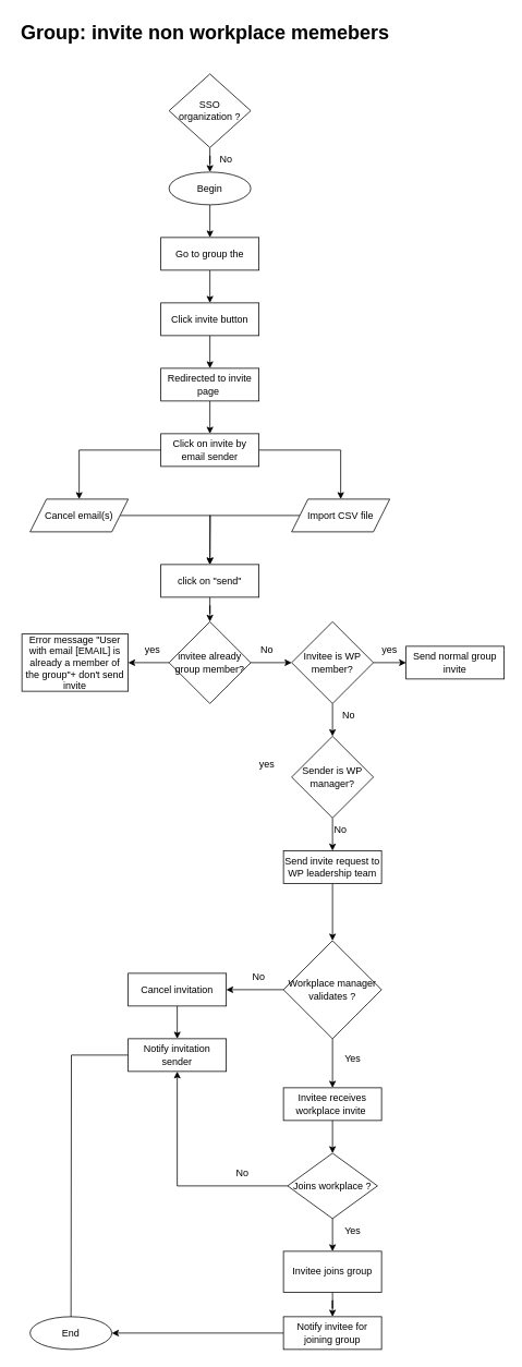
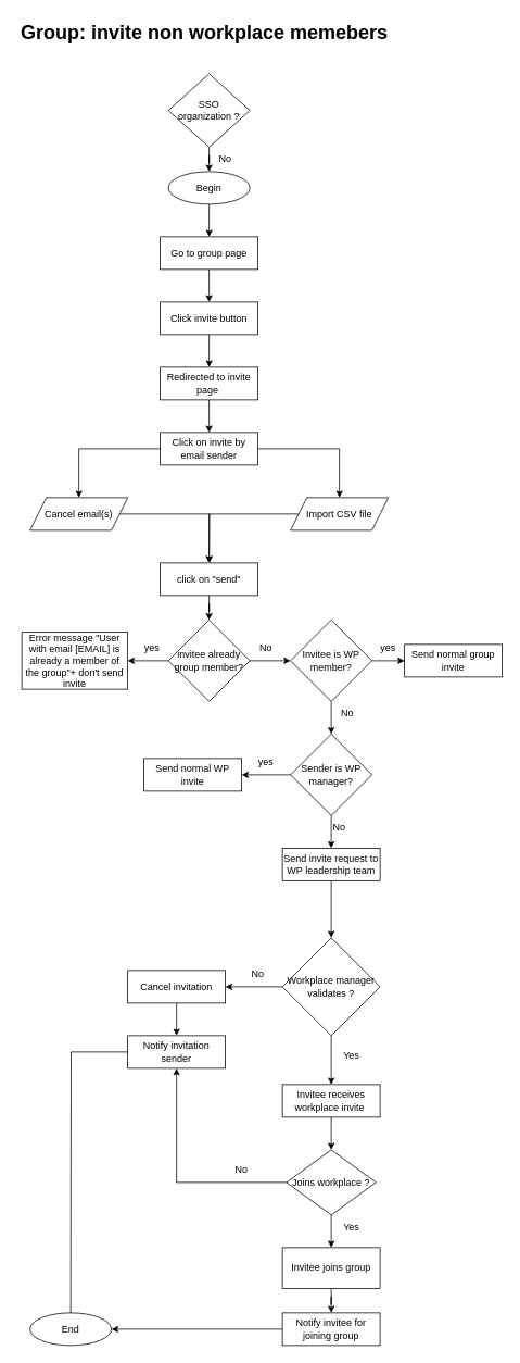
  <mxCell id="0" />
  <mxCell id="1" parent="0" />
  <mxCell id="2" value="" style="edgeStyle=orthogonalEdgeStyle;rounded=0;orthogonalLoop=1;jettySize=auto;html=1;" parent="1" source="3" target="5" edge="1"><mxGeometry relative="1" as="geometry" /></mxCell>
  <mxCell id="3" value="Begin" style="ellipse;whiteSpace=wrap;html=1;" parent="1" vertex="1"><mxGeometry x="206" y="210" width="100" height="40" as="geometry" /></mxCell>
  <mxCell id="4" value="" style="edgeStyle=orthogonalEdgeStyle;rounded=0;orthogonalLoop=1;jettySize=auto;html=1;" parent="1" source="5" target="7" edge="1"><mxGeometry relative="1" as="geometry" /></mxCell>
- <mxCell id="5" value="Go to group the" style="rounded=0;whiteSpace=wrap;html=1;" parent="1" vertex="1"><mxGeometry x="196" y="290" width="120" height="40" as="geometry" /></mxCell>
+ <mxCell id="5" value="Go to group page" style="rounded=0;whiteSpace=wrap;html=1;" parent="1" vertex="1"><mxGeometry x="196" y="290" width="120" height="40" as="geometry" /></mxCell>
  <mxCell id="6" value="" style="edgeStyle=orthogonalEdgeStyle;rounded=0;orthogonalLoop=1;jettySize=auto;html=1;" parent="1" source="7" target="9" edge="1"><mxGeometry relative="1" as="geometry" /></mxCell>
  <mxCell id="7" value="Click invite button" style="rounded=0;whiteSpace=wrap;html=1;" parent="1" vertex="1"><mxGeometry x="196" y="370" width="120" height="40" as="geometry" /></mxCell>
  <mxCell id="8" value="" style="edgeStyle=orthogonalEdgeStyle;rounded=0;orthogonalLoop=1;jettySize=auto;html=1;" parent="1" source="9" target="10" edge="1"><mxGeometry relative="1" as="geometry" /></mxCell>
  <mxCell id="9" value="Redirected to invite page&amp;nbsp;" style="rounded=0;whiteSpace=wrap;html=1;" parent="1" vertex="1"><mxGeometry x="196" y="450" width="120" height="40" as="geometry" /></mxCell>
  <mxCell id="10" value="Click on invite by email sender" style="rounded=0;whiteSpace=wrap;html=1;" parent="1" vertex="1"><mxGeometry x="196" y="530" width="120" height="40" as="geometry" /></mxCell>
  <mxCell id="11" style="edgeStyle=orthogonalEdgeStyle;rounded=0;orthogonalLoop=1;jettySize=auto;html=1;entryX=0.5;entryY=0;entryDx=0;entryDy=0;" parent="1" source="12" edge="1"><mxGeometry relative="1" as="geometry"><mxPoint x="256" y="690" as="targetPoint" /></mxGeometry></mxCell>
  <mxCell id="12" value="Cancel email(s)" style="shape=parallelogram;perimeter=parallelogramPerimeter;whiteSpace=wrap;html=1;fixedSize=1;" parent="1" vertex="1"><mxGeometry x="36" y="610" width="120" height="40" as="geometry" /></mxCell>
  <mxCell id="13" style="edgeStyle=orthogonalEdgeStyle;rounded=0;orthogonalLoop=1;jettySize=auto;html=1;entryX=0.5;entryY=0;entryDx=0;entryDy=0;" parent="1" source="14" target="19" edge="1"><mxGeometry relative="1" as="geometry"><mxPoint x="256" y="690" as="targetPoint" /></mxGeometry></mxCell>
  <mxCell id="14" value="Import CSV file" style="shape=parallelogram;perimeter=parallelogramPerimeter;whiteSpace=wrap;html=1;fixedSize=1;" parent="1" vertex="1"><mxGeometry x="356" y="610" width="120" height="40" as="geometry" /></mxCell>
  <mxCell id="15" value="" style="endArrow=classic;html=1;rounded=0;entryX=0.5;entryY=0;entryDx=0;entryDy=0;exitX=0;exitY=0.5;exitDx=0;exitDy=0;" parent="1" source="10" target="12" edge="1"><mxGeometry width="50" height="50" relative="1" as="geometry"><mxPoint x="226" y="590" as="sourcePoint" /><mxPoint x="276" y="540" as="targetPoint" /><Array as="points"><mxPoint x="96" y="550" /></Array></mxGeometry></mxCell>
  <mxCell id="16" value="" style="endArrow=classic;html=1;rounded=0;exitX=1;exitY=0.5;exitDx=0;exitDy=0;entryX=0.5;entryY=0;entryDx=0;entryDy=0;" parent="1" source="10" target="14" edge="1"><mxGeometry width="50" height="50" relative="1" as="geometry"><mxPoint x="226" y="590" as="sourcePoint" /><mxPoint x="425" y="610" as="targetPoint" /><Array as="points"><mxPoint x="416" y="550" /></Array></mxGeometry></mxCell>
  <mxCell id="17" value="&lt;h1&gt;Group: invite non workplace memebers&lt;/h1&gt;&lt;p&gt;&lt;br&gt;&lt;/p&gt;" style="text;html=1;strokeColor=none;fillColor=none;spacing=5;spacingTop=-20;whiteSpace=wrap;overflow=hidden;rounded=0;" parent="1" vertex="1"><mxGeometry x="20" y="20" width="458.5" height="120" as="geometry" /></mxCell>
  <mxCell id="18" value="" style="edgeStyle=orthogonalEdgeStyle;rounded=0;orthogonalLoop=1;jettySize=auto;html=1;" edge="1" parent="1" source="19" target="22"><mxGeometry relative="1" as="geometry" /></mxCell>
  <mxCell id="19" value="click on &quot;send&quot;" style="rounded=0;whiteSpace=wrap;html=1;" vertex="1" parent="1"><mxGeometry x="196" y="690" width="120" height="40" as="geometry" /></mxCell>
  <mxCell id="20" value="" style="edgeStyle=orthogonalEdgeStyle;rounded=0;orthogonalLoop=1;jettySize=auto;html=1;" edge="1" parent="1" source="22" target="23"><mxGeometry relative="1" as="geometry" /></mxCell>
  <mxCell id="21" value="" style="edgeStyle=orthogonalEdgeStyle;rounded=0;orthogonalLoop=1;jettySize=auto;html=1;" edge="1" parent="1" source="22" target="27"><mxGeometry relative="1" as="geometry" /></mxCell>
  <mxCell id="22" value="invitee already group member?" style="rhombus;whiteSpace=wrap;html=1;" vertex="1" parent="1"><mxGeometry x="206" y="760" width="100" height="100" as="geometry" /></mxCell>
  <mxCell id="23" value="Error message &quot;User with email [EMAIL] is already a member of the group&quot;+ don't send invite" style="rounded=0;whiteSpace=wrap;html=1;" vertex="1" parent="1"><mxGeometry x="26" y="775" width="130" height="70" as="geometry" /></mxCell>
  <mxCell id="24" value="yes" style="text;html=1;strokeColor=none;fillColor=none;align=center;verticalAlign=middle;whiteSpace=wrap;rounded=0;" vertex="1" parent="1"><mxGeometry x="156" y="780" width="60" height="30" as="geometry" /></mxCell>
  <mxCell id="25" value="" style="edgeStyle=orthogonalEdgeStyle;rounded=0;orthogonalLoop=1;jettySize=auto;html=1;" edge="1" parent="1" source="27" target="28"><mxGeometry relative="1" as="geometry" /></mxCell>
  <mxCell id="26" value="" style="edgeStyle=orthogonalEdgeStyle;rounded=0;orthogonalLoop=1;jettySize=auto;html=1;" edge="1" parent="1" source="27" target="34"><mxGeometry relative="1" as="geometry" /></mxCell>
  <mxCell id="27" value="Invitee is WP member?" style="rhombus;whiteSpace=wrap;html=1;" vertex="1" parent="1"><mxGeometry x="356" y="760" width="100" height="100" as="geometry" /></mxCell>
  <mxCell id="28" value="Send normal group invite" style="rounded=0;whiteSpace=wrap;html=1;" vertex="1" parent="1"><mxGeometry x="496" y="790" width="120" height="40" as="geometry" /></mxCell>
  <mxCell id="29" value="" style="edgeStyle=orthogonalEdgeStyle;rounded=0;orthogonalLoop=1;jettySize=auto;html=1;" edge="1" parent="1" source="30" target="42"><mxGeometry relative="1" as="geometry" /></mxCell>
  <mxCell id="30" value="Send invite request to WP leadership team" style="rounded=0;whiteSpace=wrap;html=1;" vertex="1" parent="1"><mxGeometry x="346" y="1040" width="120" height="40" as="geometry" /></mxCell>
  <mxCell id="31" value="No" style="text;html=1;strokeColor=none;fillColor=none;align=center;verticalAlign=middle;whiteSpace=wrap;rounded=0;" vertex="1" parent="1"><mxGeometry x="396" y="860" width="60" height="30" as="geometry" /></mxCell>
+ <mxCell id="32" value="" style="edgeStyle=orthogonalEdgeStyle;rounded=0;orthogonalLoop=1;jettySize=auto;html=1;" edge="1" parent="1" source="34" target="35"><mxGeometry relative="1" as="geometry" /></mxCell>
  <mxCell id="33" value="" style="edgeStyle=orthogonalEdgeStyle;rounded=0;orthogonalLoop=1;jettySize=auto;html=1;" edge="1" parent="1" source="34" target="30"><mxGeometry relative="1" as="geometry" /></mxCell>
  <mxCell id="34" value="Sender is WP manager?" style="rhombus;whiteSpace=wrap;html=1;" vertex="1" parent="1"><mxGeometry x="356" y="900" width="100" height="100" as="geometry" /></mxCell>
+ <mxCell id="35" value="Send normal WP invite" style="rounded=0;whiteSpace=wrap;html=1;" vertex="1" parent="1"><mxGeometry x="176" y="930" width="120" height="40" as="geometry" /></mxCell>
  <mxCell id="36" value="yes" style="text;html=1;strokeColor=none;fillColor=none;align=center;verticalAlign=middle;whiteSpace=wrap;rounded=0;" vertex="1" parent="1"><mxGeometry x="296" y="920" width="60" height="30" as="geometry" /></mxCell>
  <mxCell id="37" value="No" style="text;html=1;strokeColor=none;fillColor=none;align=center;verticalAlign=middle;whiteSpace=wrap;rounded=0;" vertex="1" parent="1"><mxGeometry x="296" y="780" width="60" height="30" as="geometry" /></mxCell>
  <mxCell id="38" value="No" style="text;html=1;strokeColor=none;fillColor=none;align=center;verticalAlign=middle;whiteSpace=wrap;rounded=0;" vertex="1" parent="1"><mxGeometry x="386" y="1000" width="60" height="30" as="geometry" /></mxCell>
  <mxCell id="39" value="yes" style="text;html=1;strokeColor=none;fillColor=none;align=center;verticalAlign=middle;whiteSpace=wrap;rounded=0;" vertex="1" parent="1"><mxGeometry x="446" y="780" width="60" height="30" as="geometry" /></mxCell>
  <mxCell id="40" value="" style="edgeStyle=orthogonalEdgeStyle;rounded=0;orthogonalLoop=1;jettySize=auto;html=1;" edge="1" parent="1" source="42" target="44"><mxGeometry relative="1" as="geometry" /></mxCell>
  <mxCell id="41" value="" style="edgeStyle=orthogonalEdgeStyle;rounded=0;orthogonalLoop=1;jettySize=auto;html=1;" edge="1" parent="1" source="42" target="49"><mxGeometry relative="1" as="geometry" /></mxCell>
  <mxCell id="42" value="Workplace manager validates ?" style="rhombus;whiteSpace=wrap;html=1;" vertex="1" parent="1"><mxGeometry x="346" y="1150" width="120" height="120" as="geometry" /></mxCell>
  <mxCell id="43" value="" style="edgeStyle=orthogonalEdgeStyle;rounded=0;orthogonalLoop=1;jettySize=auto;html=1;" edge="1" parent="1" source="44" target="47"><mxGeometry relative="1" as="geometry" /></mxCell>
  <mxCell id="44" value="Cancel invitation" style="rounded=0;whiteSpace=wrap;html=1;" vertex="1" parent="1"><mxGeometry x="156" y="1190" width="120" height="40" as="geometry" /></mxCell>
  <mxCell id="45" value="No" style="text;html=1;strokeColor=none;fillColor=none;align=center;verticalAlign=middle;whiteSpace=wrap;rounded=0;" vertex="1" parent="1"><mxGeometry x="286" y="1180" width="60" height="30" as="geometry" /></mxCell>
  <mxCell id="46" style="edgeStyle=orthogonalEdgeStyle;rounded=0;orthogonalLoop=1;jettySize=auto;html=1;" edge="1" parent="1" source="47"><mxGeometry relative="1" as="geometry"><mxPoint x="86" y="1630" as="targetPoint" /></mxGeometry></mxCell>
  <mxCell id="47" value="Notify invitation sender" style="rounded=0;whiteSpace=wrap;html=1;" vertex="1" parent="1"><mxGeometry x="156" y="1270" width="120" height="40" as="geometry" /></mxCell>
  <mxCell id="48" value="" style="edgeStyle=orthogonalEdgeStyle;rounded=0;orthogonalLoop=1;jettySize=auto;html=1;" edge="1" parent="1" source="49" target="53"><mxGeometry relative="1" as="geometry" /></mxCell>
  <mxCell id="49" value="Invitee receives workplace invite&amp;nbsp;" style="rounded=0;whiteSpace=wrap;html=1;" vertex="1" parent="1"><mxGeometry x="346" y="1330" width="120" height="40" as="geometry" /></mxCell>
  <mxCell id="50" value="Yes" style="text;html=1;strokeColor=none;fillColor=none;align=center;verticalAlign=middle;whiteSpace=wrap;rounded=0;" vertex="1" parent="1"><mxGeometry x="401" y="1280" width="60" height="30" as="geometry" /></mxCell>
  <mxCell id="51" style="edgeStyle=orthogonalEdgeStyle;rounded=0;orthogonalLoop=1;jettySize=auto;html=1;exitX=0;exitY=0.5;exitDx=0;exitDy=0;entryX=0.5;entryY=1;entryDx=0;entryDy=0;" edge="1" parent="1" source="53" target="47"><mxGeometry relative="1" as="geometry" /></mxCell>
  <mxCell id="52" value="" style="edgeStyle=orthogonalEdgeStyle;rounded=0;orthogonalLoop=1;jettySize=auto;html=1;" edge="1" parent="1" source="53" target="56"><mxGeometry relative="1" as="geometry" /></mxCell>
  <mxCell id="53" value="Joins workplace ?" style="rhombus;whiteSpace=wrap;html=1;" vertex="1" parent="1"><mxGeometry x="351" y="1410" width="110" height="80" as="geometry" /></mxCell>
  <mxCell id="54" value="No" style="text;html=1;strokeColor=none;fillColor=none;align=center;verticalAlign=middle;whiteSpace=wrap;rounded=0;" vertex="1" parent="1"><mxGeometry x="266" y="1420" width="60" height="30" as="geometry" /></mxCell>
  <mxCell id="55" value="" style="edgeStyle=orthogonalEdgeStyle;rounded=0;orthogonalLoop=1;jettySize=auto;html=1;" edge="1" parent="1" source="56" target="58"><mxGeometry relative="1" as="geometry" /></mxCell>
  <mxCell id="56" value="Invitee joins group" style="rounded=0;whiteSpace=wrap;html=1;" vertex="1" parent="1"><mxGeometry x="346" y="1530" width="120" height="50" as="geometry" /></mxCell>
  <mxCell id="57" style="edgeStyle=orthogonalEdgeStyle;rounded=0;orthogonalLoop=1;jettySize=auto;html=1;exitX=0;exitY=0.5;exitDx=0;exitDy=0;entryX=1;entryY=0.5;entryDx=0;entryDy=0;" edge="1" parent="1" source="58" target="59"><mxGeometry relative="1" as="geometry"><mxPoint x="136" y="1650" as="targetPoint" /><Array as="points" /></mxGeometry></mxCell>
  <mxCell id="58" value="Notify invitee for joining group" style="rounded=0;whiteSpace=wrap;html=1;" vertex="1" parent="1"><mxGeometry x="346" y="1610" width="120" height="40" as="geometry" /></mxCell>
  <mxCell id="59" value="End" style="ellipse;whiteSpace=wrap;html=1;" vertex="1" parent="1"><mxGeometry x="36" y="1610" width="100" height="40" as="geometry" /></mxCell>
  <mxCell id="60" value="Yes" style="text;html=1;strokeColor=none;fillColor=none;align=center;verticalAlign=middle;whiteSpace=wrap;rounded=0;" vertex="1" parent="1"><mxGeometry x="401" y="1490" width="60" height="30" as="geometry" /></mxCell>
  <mxCell id="61" style="edgeStyle=orthogonalEdgeStyle;rounded=0;orthogonalLoop=1;jettySize=auto;html=1;entryX=0.5;entryY=0;entryDx=0;entryDy=0;" edge="1" parent="1" source="62" target="3"><mxGeometry relative="1" as="geometry" /></mxCell>
  <mxCell id="62" value="SSO &lt;br&gt;organization ?" style="rhombus;whiteSpace=wrap;html=1;" vertex="1" parent="1"><mxGeometry x="206" y="90" width="100" height="90" as="geometry" /></mxCell>
  <mxCell id="63" value="No" style="text;html=1;strokeColor=none;fillColor=none;align=center;verticalAlign=middle;whiteSpace=wrap;rounded=0;" vertex="1" parent="1"><mxGeometry x="246" y="180" width="60" height="30" as="geometry" /></mxCell>
